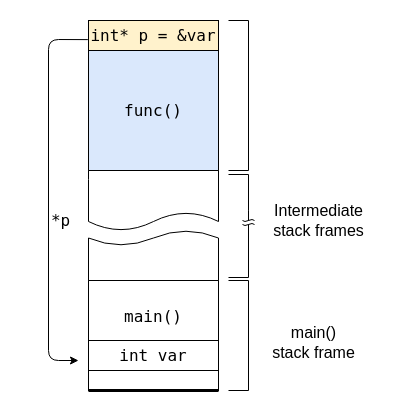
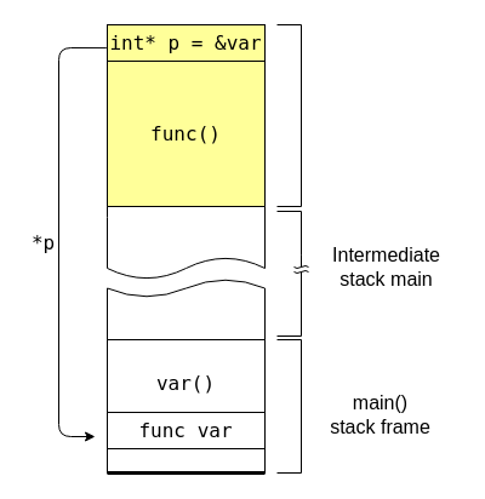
  <mxCell id="0" />
  <mxCell id="1" parent="0" />
- <mxCell id="2" value="&lt;pre&gt;main()&lt;br&gt;&lt;br&gt;&lt;br&gt;&lt;/pre&gt;" style="rounded=0;whiteSpace=wrap;html=1;fontSize=16;" vertex="1" parent="1"><mxGeometry x="88" y="280" width="130" height="110" as="geometry" /></mxCell>
+ <mxCell id="2" value="&lt;pre&gt;var()&lt;br&gt;&lt;br&gt;&lt;br&gt;&lt;/pre&gt;" style="rounded=0;whiteSpace=wrap;html=1;fontSize=16;" vertex="1" parent="1"><mxGeometry x="88" y="280" width="130" height="110" as="geometry" /></mxCell>
  <mxCell id="3" value="" style="endArrow=none;html=1;strokeWidth=3;fontSize=16;" edge="1" parent="1"><mxGeometry width="50" height="50" relative="1" as="geometry"><mxPoint x="88" y="390" as="sourcePoint" /><mxPoint x="218" y="390" as="targetPoint" /></mxGeometry></mxCell>
- <mxCell id="4" value="&lt;div&gt;&lt;pre&gt;func()&lt;/pre&gt;&lt;/div&gt;" style="rounded=0;whiteSpace=wrap;html=1;fontSize=16;fillColor=#dae8fc;strokeColor=#000000;" vertex="1" parent="1"><mxGeometry x="88" y="50" width="130" height="120" as="geometry" /></mxCell>
- <mxCell id="5" value="&lt;pre&gt;int* p = &amp;amp;var&lt;/pre&gt;" style="rounded=0;whiteSpace=wrap;html=1;fontSize=16;fillColor=#fff2cc;" vertex="1" parent="1"><mxGeometry x="88" y="20" width="130" height="30" as="geometry" /></mxCell>
- <mxCell id="6" value="&lt;pre&gt;int var&lt;/pre&gt;" style="rounded=0;whiteSpace=wrap;html=1;fontSize=16;" vertex="1" parent="1"><mxGeometry x="88" y="340" width="130" height="30" as="geometry" /></mxCell>
+ <mxCell id="4" value="&lt;div&gt;&lt;pre&gt;func()&lt;/pre&gt;&lt;/div&gt;" style="rounded=0;whiteSpace=wrap;html=1;fontSize=16;fillColor=#ffff99;strokeColor=#000000;" vertex="1" parent="1"><mxGeometry x="88" y="50" width="130" height="120" as="geometry" /></mxCell>
+ <mxCell id="5" value="&lt;pre&gt;int* p = &amp;amp;var&lt;/pre&gt;" style="rounded=0;whiteSpace=wrap;html=1;fontSize=16;fillColor=#FFFF99;" vertex="1" parent="1"><mxGeometry x="88" y="20" width="130" height="30" as="geometry" /></mxCell>
+ <mxCell id="6" value="&lt;pre&gt;func var&lt;/pre&gt;" style="rounded=0;whiteSpace=wrap;html=1;fontSize=16;" vertex="1" parent="1"><mxGeometry x="88" y="340" width="130" height="30" as="geometry" /></mxCell>
  <mxCell id="7" value="" style="endArrow=none;html=1;strokeWidth=1;fontSize=16;rounded=0;" edge="1" parent="1"><mxGeometry width="50" height="50" relative="1" as="geometry"><mxPoint x="228" y="170" as="sourcePoint" /><mxPoint x="228" y="20" as="targetPoint" /><Array as="points"><mxPoint x="248" y="170" /><mxPoint x="248" y="20" /></Array></mxGeometry></mxCell>
  <mxCell id="8" value="" style="endArrow=classic;html=1;strokeWidth=1;fontSize=16;exitX=-0.005;exitY=0.637;exitDx=0;exitDy=0;exitPerimeter=0;" edge="1" parent="1" source="5"><mxGeometry width="50" height="50" relative="1" as="geometry"><mxPoint x="78" y="150" as="sourcePoint" /><mxPoint x="78" y="360" as="targetPoint" /><Array as="points"><mxPoint x="48" y="39" /><mxPoint x="48" y="360" /></Array></mxGeometry></mxCell>
  <mxCell id="9" value="" style="endArrow=none;html=1;strokeWidth=1;fontSize=16;rounded=0;" edge="1" parent="1"><mxGeometry width="50" height="50" relative="1" as="geometry"><mxPoint x="228" y="390" as="sourcePoint" /><mxPoint x="228" y="280" as="targetPoint" /><Array as="points"><mxPoint x="248" y="390" /><mxPoint x="248" y="280" /></Array></mxGeometry></mxCell>
  <mxCell id="10" value="&lt;div&gt;main()&lt;/div&gt;&lt;div&gt;stack frame&lt;br&gt;&lt;/div&gt;" style="text;html=1;align=center;verticalAlign=middle;resizable=0;points=[];autosize=1;fontSize=16;" vertex="1" parent="1"><mxGeometry x="258" y="322" width="110" height="40" as="geometry" /></mxCell>
- <mxCell id="11" value="&lt;pre&gt;*p&lt;/pre&gt;" style="text;html=1;align=center;verticalAlign=middle;resizable=0;points=[];autosize=1;fontSize=16;" vertex="1" parent="1"><mxGeometry x="45" y="190" width="30" height="60" as="geometry" /></mxCell>
+ <mxCell id="11" value="&lt;pre&gt;*p&lt;/pre&gt;" style="text;html=1;align=center;verticalAlign=middle;resizable=0;points=[];autosize=1;fontSize=16;" vertex="1" parent="1"><mxGeometry x="20" y="170" width="30" height="60" as="geometry" /></mxCell>
  <mxCell id="12" value="" style="shape=document;whiteSpace=wrap;html=1;boundedLbl=1;fontSize=16;" vertex="1" parent="1"><mxGeometry x="88" y="170" width="130" height="60" as="geometry" /></mxCell>
  <mxCell id="13" value="" style="shape=document;whiteSpace=wrap;html=1;boundedLbl=1;fontSize=16;rotation=-180;" vertex="1" parent="1"><mxGeometry x="88" y="230" width="130" height="50" as="geometry" /></mxCell>
  <mxCell id="14" value="" style="endArrow=none;html=1;strokeWidth=1;fontSize=16;rounded=0;" edge="1" parent="1"><mxGeometry width="50" height="50" relative="1" as="geometry"><mxPoint x="248" y="210" as="sourcePoint" /><mxPoint x="228" y="174" as="targetPoint" /><Array as="points"><mxPoint x="248" y="220" /><mxPoint x="248" y="210" /><mxPoint x="248" y="174" /></Array></mxGeometry></mxCell>
  <mxCell id="15" value="" style="endArrow=none;html=1;strokeWidth=1;fontSize=16;rounded=0;" edge="1" parent="1"><mxGeometry width="50" height="50" relative="1" as="geometry"><mxPoint x="248" y="260" as="sourcePoint" /><mxPoint x="228" y="277" as="targetPoint" /><Array as="points"><mxPoint x="248" y="224" /><mxPoint x="248" y="277" /></Array></mxGeometry></mxCell>
  <mxCell id="16" value="" style="curved=1;endArrow=none;html=1;strokeWidth=1;fontSize=16;endFill=0;" edge="1" parent="1"><mxGeometry width="50" height="50" relative="1" as="geometry"><mxPoint x="242" y="220" as="sourcePoint" /><mxPoint x="254" y="220" as="targetPoint" /><Array as="points"><mxPoint x="244" y="222" /><mxPoint x="252" y="218" /></Array></mxGeometry></mxCell>
  <mxCell id="17" value="" style="curved=1;endArrow=none;html=1;strokeWidth=1;fontSize=16;endFill=0;" edge="1" parent="1"><mxGeometry width="50" height="50" relative="1" as="geometry"><mxPoint x="242" y="224" as="sourcePoint" /><mxPoint x="254" y="224" as="targetPoint" /><Array as="points"><mxPoint x="244" y="226" /><mxPoint x="252" y="222" /></Array></mxGeometry></mxCell>
- <mxCell id="18" value="&lt;div&gt;Intermediate&lt;/div&gt;&lt;div&gt;stack frames&lt;br&gt;&lt;/div&gt;" style="text;html=1;align=center;verticalAlign=middle;resizable=0;points=[];autosize=1;fontSize=16;" vertex="1" parent="1"><mxGeometry x="258" y="200" width="120" height="40" as="geometry" /></mxCell>
+ <mxCell id="18" value="&lt;div&gt;Intermediate&lt;/div&gt;&lt;div&gt;stack main&lt;br&gt;&lt;/div&gt;" style="text;html=1;align=center;verticalAlign=middle;resizable=0;points=[];autosize=1;fontSize=16;" vertex="1" parent="1"><mxGeometry x="258" y="200" width="120" height="40" as="geometry" /></mxCell>
